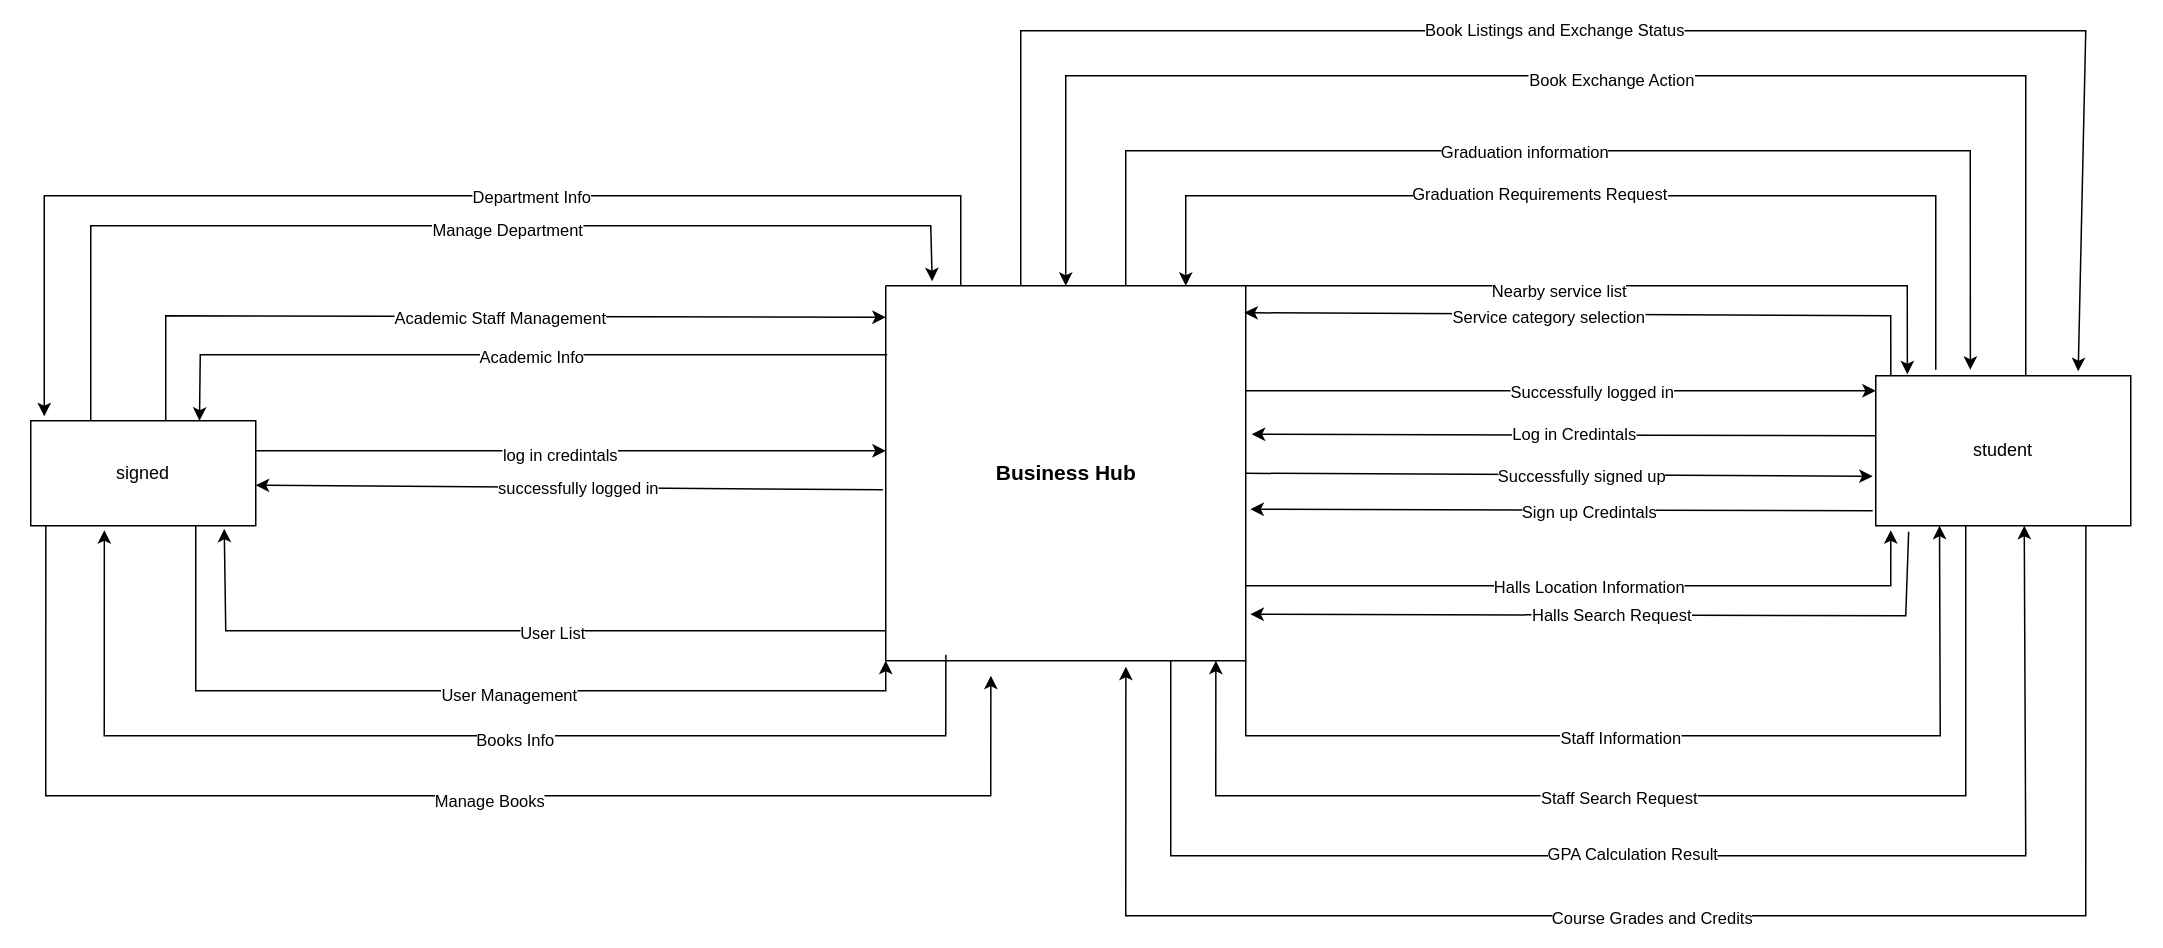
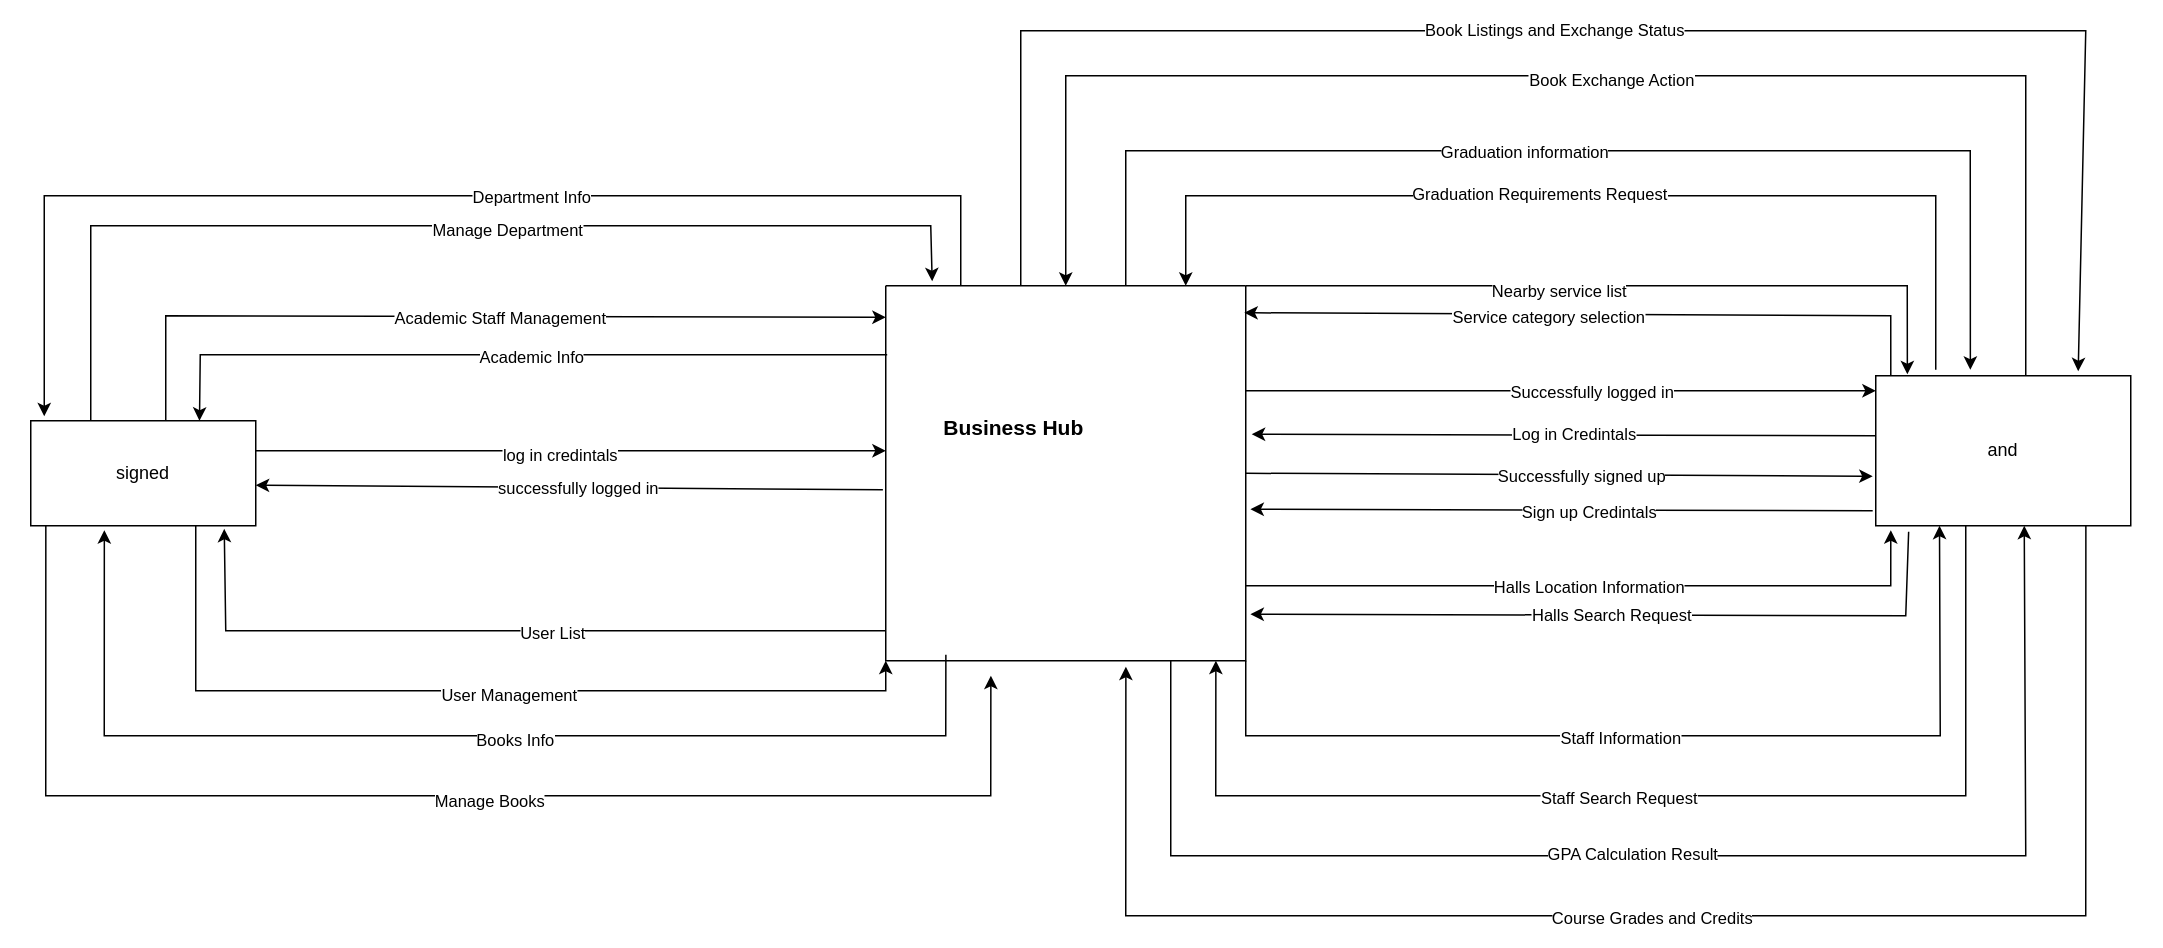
  <mxCell id="0" />
  <mxCell id="1" parent="0" />
  <mxCell id="2" value="" style="swimlane;startSize=0;" vertex="1" parent="1"><mxGeometry x="590" y="190" width="240" height="250" as="geometry" /></mxCell>
- <mxCell id="3" value="&lt;font style=&quot;font-size: 14px;&quot;&gt;&lt;b&gt;Business Hub&lt;/b&gt;&lt;/font&gt;" style="text;html=1;align=center;verticalAlign=middle;resizable=0;points=[];autosize=1;strokeColor=none;fillColor=none;" vertex="1" parent="2"><mxGeometry x="60" y="110" width="120" height="30" as="geometry" /></mxCell>
+ <mxCell id="3" value="&lt;font style=&quot;font-size: 14px;&quot;&gt;&lt;b&gt;Business Hub&lt;/b&gt;&lt;/font&gt;" style="text;html=1;align=center;verticalAlign=middle;resizable=0;points=[];autosize=1;strokeColor=none;fillColor=none;" vertex="1" parent="2"><mxGeometry x="25" y="80" width="120" height="30" as="geometry" /></mxCell>
  <mxCell id="4" value="signed" style="rounded=0;whiteSpace=wrap;html=1;" vertex="1" parent="1"><mxGeometry x="20" y="280" width="150" height="70" as="geometry" /></mxCell>
  <mxCell id="5" value="" style="endArrow=classic;html=1;rounded=0;exitX=1;exitY=0.25;exitDx=0;exitDy=0;" edge="1" parent="1"><mxGeometry width="50" height="50" relative="1" as="geometry"><mxPoint x="170" y="300" as="sourcePoint" /><mxPoint x="590" y="300" as="targetPoint" /></mxGeometry></mxCell>
  <mxCell id="6" value="log in credintals" style="edgeLabel;html=1;align=center;verticalAlign=middle;resizable=0;points=[];" connectable="0" vertex="1" parent="5"><mxGeometry x="-0.039" y="-2" relative="1" as="geometry"><mxPoint as="offset" /></mxGeometry></mxCell>
  <mxCell id="7" value="" style="endArrow=classic;html=1;rounded=0;exitX=-0.008;exitY=0.544;exitDx=0;exitDy=0;exitPerimeter=0;entryX=1.002;entryY=0.635;entryDx=0;entryDy=0;entryPerimeter=0;" edge="1" parent="1" source="2"><mxGeometry width="50" height="50" relative="1" as="geometry"><mxPoint x="409" y="323" as="sourcePoint" /><mxPoint x="170" y="323" as="targetPoint" /></mxGeometry></mxCell>
  <mxCell id="8" value="successfully logged in" style="edgeLabel;html=1;align=center;verticalAlign=middle;resizable=0;points=[];" connectable="0" vertex="1" parent="7"><mxGeometry x="-0.025" relative="1" as="geometry"><mxPoint as="offset" /></mxGeometry></mxCell>
  <mxCell id="9" value="" style="endArrow=classic;html=1;rounded=0;exitX=0;exitY=0.92;exitDx=0;exitDy=0;exitPerimeter=0;entryX=0.86;entryY=1.029;entryDx=0;entryDy=0;entryPerimeter=0;" edge="1" parent="1" source="2" target="4"><mxGeometry width="50" height="50" relative="1" as="geometry"><mxPoint x="220" y="430" as="sourcePoint" /><mxPoint x="170" y="420" as="targetPoint" /><Array as="points"><mxPoint x="150" y="420" /></Array></mxGeometry></mxCell>
  <mxCell id="10" value="User List" style="edgeLabel;html=1;align=center;verticalAlign=middle;resizable=0;points=[];" vertex="1" connectable="0" parent="9"><mxGeometry x="-0.122" y="1" relative="1" as="geometry"><mxPoint as="offset" /></mxGeometry></mxCell>
  <mxCell id="11" value="" style="endArrow=classic;html=1;rounded=0;entryX=0;entryY=1;entryDx=0;entryDy=0;" edge="1" parent="1" target="2"><mxGeometry width="50" height="50" relative="1" as="geometry"><mxPoint x="130" y="350" as="sourcePoint" /><mxPoint x="620" y="480" as="targetPoint" /><Array as="points"><mxPoint x="130" y="460" /><mxPoint x="590" y="460" /></Array></mxGeometry></mxCell>
  <mxCell id="12" value="User Management" style="edgeLabel;html=1;align=center;verticalAlign=middle;resizable=0;points=[];" vertex="1" connectable="0" parent="11"><mxGeometry x="0.078" y="-2" relative="1" as="geometry"><mxPoint as="offset" /></mxGeometry></mxCell>
  <mxCell id="13" value="" style="endArrow=classic;html=1;rounded=0;exitX=0.004;exitY=0.184;exitDx=0;exitDy=0;exitPerimeter=0;entryX=0.75;entryY=0;entryDx=0;entryDy=0;" edge="1" parent="1" source="2" target="4"><mxGeometry width="50" height="50" relative="1" as="geometry"><mxPoint x="450" y="270" as="sourcePoint" /><mxPoint x="130" y="270" as="targetPoint" /><Array as="points"><mxPoint x="133" y="236" /></Array></mxGeometry></mxCell>
  <mxCell id="14" value="Academic Info" style="edgeLabel;html=1;align=center;verticalAlign=middle;resizable=0;points=[];" vertex="1" connectable="0" parent="13"><mxGeometry x="-0.056" y="1" relative="1" as="geometry"><mxPoint as="offset" /></mxGeometry></mxCell>
  <mxCell id="15" value="" style="endArrow=classic;html=1;rounded=0;entryX=0;entryY=0.084;entryDx=0;entryDy=0;entryPerimeter=0;" edge="1" parent="1" target="2"><mxGeometry width="50" height="50" relative="1" as="geometry"><mxPoint x="110" y="280" as="sourcePoint" /><mxPoint x="160" y="190" as="targetPoint" /><Array as="points"><mxPoint x="110" y="210" /></Array></mxGeometry></mxCell>
  <mxCell id="16" value="Academic Staff Management" style="edgeLabel;html=1;align=center;verticalAlign=middle;resizable=0;points=[];" vertex="1" connectable="0" parent="15"><mxGeometry x="0.066" y="-1" relative="1" as="geometry"><mxPoint as="offset" /></mxGeometry></mxCell>
  <mxCell id="17" value="" style="endArrow=classic;html=1;rounded=0;entryX=0.06;entryY=-0.043;entryDx=0;entryDy=0;entryPerimeter=0;" edge="1" parent="1" target="4"><mxGeometry width="50" height="50" relative="1" as="geometry"><mxPoint x="640" y="190" as="sourcePoint" /><mxPoint x="0" y="130" as="targetPoint" /><Array as="points"><mxPoint x="640" y="130" /><mxPoint x="29" y="130" /></Array></mxGeometry></mxCell>
  <mxCell id="18" value="Department Info" style="edgeLabel;html=1;align=center;verticalAlign=middle;resizable=0;points=[];" vertex="1" connectable="0" parent="17"><mxGeometry x="-0.152" relative="1" as="geometry"><mxPoint as="offset" /></mxGeometry></mxCell>
  <mxCell id="19" value="" style="endArrow=classic;html=1;rounded=0;entryX=0.129;entryY=-0.012;entryDx=0;entryDy=0;entryPerimeter=0;" edge="1" parent="1" target="2"><mxGeometry width="50" height="50" relative="1" as="geometry"><mxPoint x="60" y="280" as="sourcePoint" /><mxPoint x="630" y="170" as="targetPoint" /><Array as="points"><mxPoint x="60" y="150" /><mxPoint x="620" y="150" /></Array></mxGeometry></mxCell>
  <mxCell id="20" value="Manage Department" style="edgeLabel;html=1;align=center;verticalAlign=middle;resizable=0;points=[];" vertex="1" connectable="0" parent="19"><mxGeometry x="0.12" y="-2" relative="1" as="geometry"><mxPoint as="offset" /></mxGeometry></mxCell>
  <mxCell id="21" value="" style="endArrow=classic;html=1;rounded=0;exitX=0.167;exitY=0.984;exitDx=0;exitDy=0;exitPerimeter=0;entryX=0.327;entryY=1.043;entryDx=0;entryDy=0;entryPerimeter=0;" edge="1" parent="1" source="2" target="4"><mxGeometry width="50" height="50" relative="1" as="geometry"><mxPoint x="650" y="490" as="sourcePoint" /><mxPoint x="40" y="390" as="targetPoint" /><Array as="points"><mxPoint x="630" y="490" /><mxPoint x="69" y="490" /></Array></mxGeometry></mxCell>
  <mxCell id="22" value="Books Info" style="edgeLabel;html=1;align=center;verticalAlign=middle;resizable=0;points=[];" vertex="1" connectable="0" parent="21"><mxGeometry x="-0.09" y="2" relative="1" as="geometry"><mxPoint as="offset" /></mxGeometry></mxCell>
  <mxCell id="23" value="" style="endArrow=classic;html=1;rounded=0;exitX=0.067;exitY=1;exitDx=0;exitDy=0;exitPerimeter=0;entryX=0.292;entryY=1.04;entryDx=0;entryDy=0;entryPerimeter=0;" edge="1" parent="1" source="4" target="2"><mxGeometry width="50" height="50" relative="1" as="geometry"><mxPoint x="0" y="460" as="sourcePoint" /><mxPoint x="670" y="530" as="targetPoint" /><Array as="points"><mxPoint x="30" y="530" /><mxPoint x="660" y="530" /></Array></mxGeometry></mxCell>
  <mxCell id="24" value="Manage Books" style="edgeLabel;html=1;align=center;verticalAlign=middle;resizable=0;points=[];" vertex="1" connectable="0" parent="23"><mxGeometry x="0.07" y="-3" relative="1" as="geometry"><mxPoint as="offset" /></mxGeometry></mxCell>
- <mxCell id="25" value="student" style="rounded=0;whiteSpace=wrap;html=1;" vertex="1" parent="1"><mxGeometry x="1250" y="250" width="170" height="100" as="geometry" /></mxCell>
+ <mxCell id="25" value="and" style="rounded=0;whiteSpace=wrap;html=1;" vertex="1" parent="1"><mxGeometry x="1250" y="250" width="170" height="100" as="geometry" /></mxCell>
  <mxCell id="26" value="" style="endArrow=classic;html=1;rounded=0;exitX=0.129;exitY=1.04;exitDx=0;exitDy=0;exitPerimeter=0;entryX=1.013;entryY=0.876;entryDx=0;entryDy=0;entryPerimeter=0;" edge="1" parent="1" source="25" target="2"><mxGeometry width="50" height="50" relative="1" as="geometry"><mxPoint x="990" y="450" as="sourcePoint" /><mxPoint x="1260" y="420" as="targetPoint" /><Array as="points"><mxPoint x="1270" y="410" /></Array></mxGeometry></mxCell>
  <mxCell id="27" value="Halls Search Request" style="edgeLabel;html=1;align=center;verticalAlign=middle;resizable=0;points=[];" vertex="1" connectable="0" parent="26"><mxGeometry x="0.027" relative="1" as="geometry"><mxPoint as="offset" /></mxGeometry></mxCell>
  <mxCell id="28" value="" style="endArrow=classic;html=1;rounded=0;entryX=0;entryY=0.4;entryDx=0;entryDy=0;entryPerimeter=0;" edge="1" parent="1"><mxGeometry width="50" height="50" relative="1" as="geometry"><mxPoint x="830" y="260" as="sourcePoint" /><mxPoint x="1250" y="260" as="targetPoint" /></mxGeometry></mxCell>
  <mxCell id="29" value="Successfully logged in" style="edgeLabel;html=1;align=center;verticalAlign=middle;resizable=0;points=[];" vertex="1" connectable="0" parent="28"><mxGeometry x="0.095" relative="1" as="geometry"><mxPoint as="offset" /></mxGeometry></mxCell>
  <mxCell id="30" value="" style="endArrow=classic;html=1;rounded=0;exitX=0;exitY=0.4;exitDx=0;exitDy=0;exitPerimeter=0;" edge="1" parent="1" source="25"><mxGeometry width="50" height="50" relative="1" as="geometry"><mxPoint x="920" y="300" as="sourcePoint" /><mxPoint x="834" y="289" as="targetPoint" /></mxGeometry></mxCell>
  <mxCell id="31" value="Log in Credintals" style="edgeLabel;html=1;align=center;verticalAlign=middle;resizable=0;points=[];" vertex="1" connectable="0" parent="30"><mxGeometry x="-0.029" y="-1" relative="1" as="geometry"><mxPoint as="offset" /></mxGeometry></mxCell>
  <mxCell id="32" value="" style="endArrow=classic;html=1;rounded=0;exitX=1;exitY=0.5;exitDx=0;exitDy=0;entryX=-0.012;entryY=0.67;entryDx=0;entryDy=0;entryPerimeter=0;" edge="1" parent="1" source="2" target="25"><mxGeometry width="50" height="50" relative="1" as="geometry"><mxPoint x="1000" y="335" as="sourcePoint" /><mxPoint x="940" y="295" as="targetPoint" /></mxGeometry></mxCell>
  <mxCell id="33" value="Successfully signed up" style="edgeLabel;html=1;align=center;verticalAlign=middle;resizable=0;points=[];" vertex="1" connectable="0" parent="32"><mxGeometry x="0.072" relative="1" as="geometry"><mxPoint as="offset" /></mxGeometry></mxCell>
  <mxCell id="34" value="" style="endArrow=classic;html=1;rounded=0;exitX=-0.012;exitY=0.9;exitDx=0;exitDy=0;exitPerimeter=0;entryX=1.013;entryY=0.596;entryDx=0;entryDy=0;entryPerimeter=0;" edge="1" parent="1" source="25" target="2"><mxGeometry width="50" height="50" relative="1" as="geometry"><mxPoint x="1140" y="410" as="sourcePoint" /><mxPoint x="1190" y="360" as="targetPoint" /></mxGeometry></mxCell>
  <mxCell id="35" value="Sign up Credintals" style="edgeLabel;html=1;align=center;verticalAlign=middle;resizable=0;points=[];" vertex="1" connectable="0" parent="34"><mxGeometry x="-0.088" y="1" relative="1" as="geometry"><mxPoint as="offset" /></mxGeometry></mxCell>
  <mxCell id="36" value="" style="endArrow=classic;html=1;rounded=0;entryX=0.059;entryY=1.03;entryDx=0;entryDy=0;entryPerimeter=0;" edge="1" parent="1" target="25"><mxGeometry width="50" height="50" relative="1" as="geometry"><mxPoint x="830" y="390" as="sourcePoint" /><mxPoint x="1260" y="390" as="targetPoint" /><Array as="points"><mxPoint x="1260" y="390" /></Array></mxGeometry></mxCell>
  <mxCell id="37" value="Halls Location Information" style="edgeLabel;html=1;align=center;verticalAlign=middle;resizable=0;points=[];" vertex="1" connectable="0" parent="36"><mxGeometry x="-0.024" relative="1" as="geometry"><mxPoint as="offset" /></mxGeometry></mxCell>
  <mxCell id="38" value="" style="endArrow=classic;html=1;rounded=0;exitX=0.353;exitY=1;exitDx=0;exitDy=0;exitPerimeter=0;entryX=0.917;entryY=1;entryDx=0;entryDy=0;entryPerimeter=0;" edge="1" parent="1" source="25" target="2"><mxGeometry width="50" height="50" relative="1" as="geometry"><mxPoint x="1330" y="530" as="sourcePoint" /><mxPoint x="770" y="540" as="targetPoint" /><Array as="points"><mxPoint x="1310" y="530" /><mxPoint x="810" y="530" /></Array></mxGeometry></mxCell>
  <mxCell id="39" value="Staff Search Request" style="edgeLabel;html=1;align=center;verticalAlign=middle;resizable=0;points=[];" vertex="1" connectable="0" parent="38"><mxGeometry x="0.07" y="1" relative="1" as="geometry"><mxPoint as="offset" /></mxGeometry></mxCell>
  <mxCell id="40" value="" style="endArrow=classic;html=1;rounded=0;entryX=0.25;entryY=1;entryDx=0;entryDy=0;" edge="1" parent="1" target="25"><mxGeometry width="50" height="50" relative="1" as="geometry"><mxPoint x="830" y="440" as="sourcePoint" /><mxPoint x="1300" y="490" as="targetPoint" /><Array as="points"><mxPoint x="830" y="490" /><mxPoint x="1293" y="490" /></Array></mxGeometry></mxCell>
  <mxCell id="41" value="Staff Information" style="edgeLabel;html=1;align=center;verticalAlign=middle;resizable=0;points=[];" vertex="1" connectable="0" parent="40"><mxGeometry x="-0.084" y="-1" relative="1" as="geometry"><mxPoint as="offset" /></mxGeometry></mxCell>
  <mxCell id="42" value="" style="endArrow=classic;html=1;rounded=0;exitX=0.824;exitY=1;exitDx=0;exitDy=0;exitPerimeter=0;entryX=0.667;entryY=1.016;entryDx=0;entryDy=0;entryPerimeter=0;" edge="1" parent="1" source="25" target="2"><mxGeometry width="50" height="50" relative="1" as="geometry"><mxPoint x="1390" y="400" as="sourcePoint" /><mxPoint x="730" y="610" as="targetPoint" /><Array as="points"><mxPoint x="1390" y="610" /><mxPoint x="750" y="610" /></Array></mxGeometry></mxCell>
  <mxCell id="43" value="Course Grades and Credits" style="edgeLabel;html=1;align=center;verticalAlign=middle;resizable=0;points=[];" vertex="1" connectable="0" parent="42"><mxGeometry x="0.032" y="1" relative="1" as="geometry"><mxPoint as="offset" /></mxGeometry></mxCell>
  <mxCell id="44" value="" style="endArrow=classic;html=1;rounded=0;exitX=0.825;exitY=1.016;exitDx=0;exitDy=0;exitPerimeter=0;" edge="1" parent="1"><mxGeometry width="50" height="50" relative="1" as="geometry"><mxPoint x="780" y="440" as="sourcePoint" /><mxPoint x="1349" y="350" as="targetPoint" /><Array as="points"><mxPoint x="780" y="570" /><mxPoint x="1350" y="570" /></Array></mxGeometry></mxCell>
  <mxCell id="45" value="GPA Calculation Result" style="edgeLabel;html=1;align=center;verticalAlign=middle;resizable=0;points=[];" vertex="1" connectable="0" parent="44"><mxGeometry x="-0.05" y="2" relative="1" as="geometry"><mxPoint as="offset" /></mxGeometry></mxCell>
  <mxCell id="46" value="" style="endArrow=classic;html=1;rounded=0;entryX=0.124;entryY=-0.01;entryDx=0;entryDy=0;entryPerimeter=0;" edge="1" parent="1" target="25"><mxGeometry width="50" height="50" relative="1" as="geometry"><mxPoint x="830" y="190" as="sourcePoint" /><mxPoint x="1280" y="240" as="targetPoint" /><Array as="points"><mxPoint x="1271" y="190" /></Array></mxGeometry></mxCell>
  <mxCell id="47" value="Nearby service list" style="edgeLabel;html=1;align=center;verticalAlign=middle;resizable=0;points=[];" vertex="1" connectable="0" parent="46"><mxGeometry x="-0.168" y="-3" relative="1" as="geometry"><mxPoint as="offset" /></mxGeometry></mxCell>
  <mxCell id="48" value="" style="endArrow=classic;html=1;rounded=0;exitX=0.059;exitY=0;exitDx=0;exitDy=0;exitPerimeter=0;entryX=0.996;entryY=0.072;entryDx=0;entryDy=0;entryPerimeter=0;" edge="1" parent="1" source="25" target="2"><mxGeometry width="50" height="50" relative="1" as="geometry"><mxPoint x="1270" y="210" as="sourcePoint" /><mxPoint x="880" y="160" as="targetPoint" /><Array as="points"><mxPoint x="1260" y="210" /></Array></mxGeometry></mxCell>
  <mxCell id="49" value="Service category selection" style="edgeLabel;html=1;align=center;verticalAlign=middle;resizable=0;points=[];" vertex="1" connectable="0" parent="48"><mxGeometry x="0.138" y="2" relative="1" as="geometry"><mxPoint as="offset" /></mxGeometry></mxCell>
  <mxCell id="50" value="" style="endArrow=classic;html=1;rounded=0;entryX=0.5;entryY=0;entryDx=0;entryDy=0;" edge="1" parent="1" target="2"><mxGeometry width="50" height="50" relative="1" as="geometry"><mxPoint x="1350" y="250" as="sourcePoint" /><mxPoint x="710" y="50" as="targetPoint" /><Array as="points"><mxPoint x="1350" y="50" /><mxPoint x="710" y="50" /></Array></mxGeometry></mxCell>
  <mxCell id="51" value="Book Exchange Action" style="edgeLabel;html=1;align=center;verticalAlign=middle;resizable=0;points=[];" vertex="1" connectable="0" parent="50"><mxGeometry x="-0.026" y="2" relative="1" as="geometry"><mxPoint as="offset" /></mxGeometry></mxCell>
  <mxCell id="52" value="" style="endArrow=classic;html=1;rounded=0;" edge="1" parent="1"><mxGeometry width="50" height="50" relative="1" as="geometry"><mxPoint x="1290" y="246" as="sourcePoint" /><mxPoint x="790" y="190" as="targetPoint" /><Array as="points"><mxPoint x="1290" y="130" /><mxPoint x="790" y="130" /></Array></mxGeometry></mxCell>
  <mxCell id="53" value="Graduation Requirements Request" style="edgeLabel;html=1;align=center;verticalAlign=middle;resizable=0;points=[];" vertex="1" connectable="0" parent="52"><mxGeometry x="0.127" y="-2" relative="1" as="geometry"><mxPoint as="offset" /></mxGeometry></mxCell>
  <mxCell id="54" value="" style="endArrow=classic;html=1;rounded=0;entryX=0.371;entryY=-0.04;entryDx=0;entryDy=0;entryPerimeter=0;" edge="1" parent="1" target="25"><mxGeometry width="50" height="50" relative="1" as="geometry"><mxPoint x="750" y="190" as="sourcePoint" /><mxPoint x="1350" y="100" as="targetPoint" /><Array as="points"><mxPoint x="750" y="100" /><mxPoint x="1313" y="100" /></Array></mxGeometry></mxCell>
  <mxCell id="55" value="Graduation information" style="edgeLabel;html=1;align=center;verticalAlign=middle;resizable=0;points=[];" vertex="1" connectable="0" parent="54"><mxGeometry x="-0.111" relative="1" as="geometry"><mxPoint as="offset" /></mxGeometry></mxCell>
  <mxCell id="56" value="" style="endArrow=classic;html=1;rounded=0;entryX=0.794;entryY=-0.03;entryDx=0;entryDy=0;entryPerimeter=0;" edge="1" parent="1" target="25"><mxGeometry width="50" height="50" relative="1" as="geometry"><mxPoint x="680" y="190" as="sourcePoint" /><mxPoint x="1410" y="10" as="targetPoint" /><Array as="points"><mxPoint x="680" y="20" /><mxPoint x="1390" y="20" /></Array></mxGeometry></mxCell>
  <mxCell id="57" value="Book Listings and Exchange Status" style="edgeLabel;html=1;align=center;verticalAlign=middle;resizable=0;points=[];" vertex="1" connectable="0" parent="56"><mxGeometry x="-0.051" y="1" relative="1" as="geometry"><mxPoint as="offset" /></mxGeometry></mxCell>
